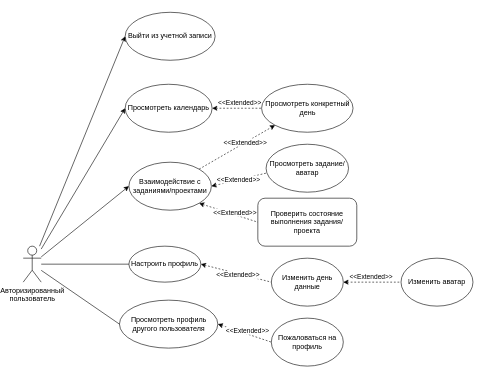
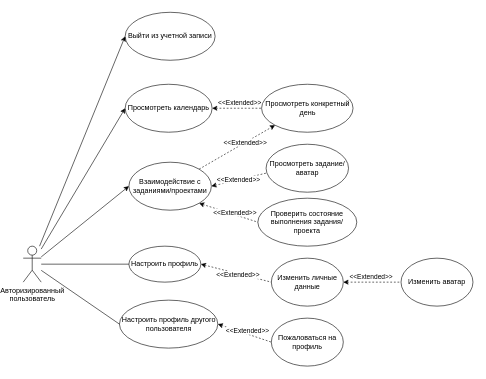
  <mxCell id="0" />
  <mxCell id="1" parent="0" />
  <mxCell id="2" value="Авторизированный&lt;div&gt;пользователь&lt;/div&gt;" style="shape=umlActor;verticalLabelPosition=bottom;verticalAlign=top;html=1;outlineConnect=0;" vertex="1" parent="1"><mxGeometry x="20" y="410" width="30" height="60" as="geometry" /></mxCell>
  <mxCell id="3" value="Выйти из учетной записи" style="ellipse;whiteSpace=wrap;html=1;" vertex="1" parent="1"><mxGeometry x="190" y="20" width="150" height="80" as="geometry" /></mxCell>
  <mxCell id="4" value="" style="edgeStyle=orthogonalEdgeStyle;rounded=0;orthogonalLoop=1;jettySize=auto;html=1;startArrow=classic;startFill=1;endArrow=none;endFill=0;dashed=1;" edge="1" parent="1" source="6" target="7"><mxGeometry relative="1" as="geometry" /></mxCell>
  <mxCell id="5" value="&amp;lt;&amp;lt;Extended&amp;gt;&amp;gt;" style="edgeLabel;html=1;align=center;verticalAlign=middle;resizable=0;points=[];" vertex="1" connectable="0" parent="4"><mxGeometry x="0.153" y="-2" relative="1" as="geometry"><mxPoint x="-3" y="-12" as="offset" /></mxGeometry></mxCell>
  <mxCell id="6" value="Просмотреть календарь" style="ellipse;whiteSpace=wrap;html=1;" vertex="1" parent="1"><mxGeometry x="190" y="140" width="145" height="80" as="geometry" /></mxCell>
  <mxCell id="7" value="Просмотреть конкретный день" style="ellipse;whiteSpace=wrap;html=1;" vertex="1" parent="1"><mxGeometry x="417.5" y="140" width="152.5" height="80" as="geometry" /></mxCell>
  <mxCell id="8" value="Взаимодействие с заданиями/проектами" style="ellipse;whiteSpace=wrap;html=1;" vertex="1" parent="1"><mxGeometry x="196.25" y="270" width="137.5" height="80" as="geometry" /></mxCell>
  <mxCell id="9" value="" style="endArrow=classic;html=1;rounded=0;entryX=0;entryY=1;entryDx=0;entryDy=0;exitX=1;exitY=0;exitDx=0;exitDy=0;dashed=1;startArrow=none;startFill=0;endFill=1;" edge="1" parent="1" source="8" target="7"><mxGeometry width="50" height="50" relative="1" as="geometry"><mxPoint x="320" y="350" as="sourcePoint" /><mxPoint x="370" y="300" as="targetPoint" /></mxGeometry></mxCell>
  <mxCell id="10" value="&amp;lt;&amp;lt;Extended&amp;gt;&amp;gt;" style="edgeLabel;html=1;align=center;verticalAlign=middle;resizable=0;points=[];" vertex="1" connectable="0" parent="9"><mxGeometry x="0.21" y="1" relative="1" as="geometry"><mxPoint as="offset" /></mxGeometry></mxCell>
  <mxCell id="11" value="Просмотреть задание/аватар" style="ellipse;whiteSpace=wrap;html=1;" vertex="1" parent="1"><mxGeometry x="425" y="240" width="137.5" height="80" as="geometry" /></mxCell>
- <mxCell id="12" value="Проверить состояние выполнения задания/проекта" style="whiteSpace=wrap;html=1;rounded=1;" vertex="1" parent="1"><mxGeometry x="411.25" y="330" width="165" height="80" as="geometry" /></mxCell>
+ <mxCell id="12" value="Проверить состояние выполнения задания/проекта" style="ellipse;whiteSpace=wrap;html=1;" vertex="1" parent="1"><mxGeometry x="411.25" y="330" width="165" height="80" as="geometry" /></mxCell>
  <mxCell id="13" value="" style="endArrow=none;html=1;rounded=0;entryX=0;entryY=0.5;entryDx=0;entryDy=0;exitX=1;exitY=1;exitDx=0;exitDy=0;startArrow=classic;startFill=1;dashed=1;" edge="1" parent="1" source="8" target="12"><mxGeometry width="50" height="50" relative="1" as="geometry"><mxPoint x="320" y="350" as="sourcePoint" /><mxPoint x="370" y="300" as="targetPoint" /></mxGeometry></mxCell>
  <mxCell id="14" value="&amp;lt;&amp;lt;Extended&amp;gt;&amp;gt;" style="edgeLabel;html=1;align=center;verticalAlign=middle;resizable=0;points=[];" vertex="1" connectable="0" parent="13"><mxGeometry x="0.186" y="4" relative="1" as="geometry"><mxPoint as="offset" /></mxGeometry></mxCell>
  <mxCell id="15" value="" style="endArrow=none;html=1;rounded=0;entryX=0.015;entryY=0.597;entryDx=0;entryDy=0;entryPerimeter=0;exitX=1;exitY=0.5;exitDx=0;exitDy=0;dashed=1;startArrow=classic;startFill=1;" edge="1" parent="1" source="8" target="11"><mxGeometry width="50" height="50" relative="1" as="geometry"><mxPoint x="320" y="350" as="sourcePoint" /><mxPoint x="370" y="300" as="targetPoint" /></mxGeometry></mxCell>
  <mxCell id="16" value="&amp;lt;&amp;lt;Extended&amp;gt;&amp;gt;" style="edgeLabel;html=1;align=center;verticalAlign=middle;resizable=0;points=[];" vertex="1" connectable="0" parent="15"><mxGeometry x="-0.036" y="1" relative="1" as="geometry"><mxPoint as="offset" /></mxGeometry></mxCell>
  <mxCell id="17" value="" style="endArrow=classic;html=1;rounded=0;entryX=0;entryY=0.5;entryDx=0;entryDy=0;endFill=1;" edge="1" parent="1" source="2" target="3"><mxGeometry width="50" height="50" relative="1" as="geometry"><mxPoint x="90" y="240" as="sourcePoint" /><mxPoint x="140" y="190" as="targetPoint" /></mxGeometry></mxCell>
  <mxCell id="18" value="" style="endArrow=classic;html=1;rounded=0;entryX=0;entryY=0.5;entryDx=0;entryDy=0;endFill=1;" edge="1" parent="1" source="2" target="6"><mxGeometry width="50" height="50" relative="1" as="geometry"><mxPoint x="320" y="350" as="sourcePoint" /><mxPoint x="370" y="300" as="targetPoint" /></mxGeometry></mxCell>
  <mxCell id="19" value="" style="endArrow=classic;html=1;rounded=0;entryX=0;entryY=0.5;entryDx=0;entryDy=0;endFill=1;" edge="1" parent="1" source="2" target="8"><mxGeometry width="50" height="50" relative="1" as="geometry"><mxPoint x="320" y="350" as="sourcePoint" /><mxPoint x="370" y="300" as="targetPoint" /></mxGeometry></mxCell>
  <mxCell id="20" value="Настроить профиль" style="ellipse;whiteSpace=wrap;html=1;" vertex="1" parent="1"><mxGeometry x="196.25" y="410" width="120" height="60" as="geometry" /></mxCell>
- <mxCell id="21" value="Просмотреть профиль другого пользователя" style="ellipse;whiteSpace=wrap;html=1;" vertex="1" parent="1"><mxGeometry x="180.5" y="500" width="164" height="80" as="geometry" /></mxCell>
+ <mxCell id="21" value="Настроить профиль другого пользователя" style="ellipse;whiteSpace=wrap;html=1;" vertex="1" parent="1"><mxGeometry x="180.5" y="500" width="164" height="80" as="geometry" /></mxCell>
  <mxCell id="22" value="" style="endArrow=none;html=1;rounded=0;entryX=0;entryY=0.5;entryDx=0;entryDy=0;" edge="1" parent="1" source="2" target="20"><mxGeometry width="50" height="50" relative="1" as="geometry"><mxPoint x="50" y="490" as="sourcePoint" /><mxPoint x="100" y="440" as="targetPoint" /></mxGeometry></mxCell>
  <mxCell id="23" value="" style="endArrow=none;html=1;rounded=0;entryX=0;entryY=0.5;entryDx=0;entryDy=0;" edge="1" parent="1" source="2" target="21"><mxGeometry width="50" height="50" relative="1" as="geometry"><mxPoint x="320" y="350" as="sourcePoint" /><mxPoint x="370" y="300" as="targetPoint" /></mxGeometry></mxCell>
  <mxCell id="24" value="" style="edgeStyle=orthogonalEdgeStyle;rounded=0;orthogonalLoop=1;jettySize=auto;html=1;dashed=1;endArrow=none;endFill=0;startArrow=classic;startFill=1;" edge="1" parent="1" source="26" target="29"><mxGeometry relative="1" as="geometry" /></mxCell>
  <mxCell id="25" value="&amp;lt;&amp;lt;Extended&amp;gt;&amp;gt;" style="edgeLabel;html=1;align=center;verticalAlign=middle;resizable=0;points=[];" vertex="1" connectable="0" parent="24"><mxGeometry x="-0.135" y="-2" relative="1" as="geometry"><mxPoint x="4" y="-12" as="offset" /></mxGeometry></mxCell>
- <mxCell id="26" value="Изменить день данные" style="ellipse;whiteSpace=wrap;html=1;" vertex="1" parent="1"><mxGeometry x="433.75" y="430" width="120" height="80" as="geometry" /></mxCell>
+ <mxCell id="26" value="Изменить личные данные" style="ellipse;whiteSpace=wrap;html=1;" vertex="1" parent="1"><mxGeometry x="433.75" y="430" width="120" height="80" as="geometry" /></mxCell>
  <mxCell id="27" value="" style="endArrow=none;html=1;rounded=0;entryX=0;entryY=0.5;entryDx=0;entryDy=0;exitX=1;exitY=0.5;exitDx=0;exitDy=0;dashed=1;startArrow=classic;startFill=1;" edge="1" parent="1" source="20" target="26"><mxGeometry width="50" height="50" relative="1" as="geometry"><mxPoint x="220" y="430" as="sourcePoint" /><mxPoint x="270" y="380" as="targetPoint" /></mxGeometry></mxCell>
  <mxCell id="28" value="&amp;lt;&amp;lt;Extended&amp;gt;&amp;gt;" style="edgeLabel;html=1;align=center;verticalAlign=middle;resizable=0;points=[];" vertex="1" connectable="0" parent="27"><mxGeometry x="0.051" y="-2" relative="1" as="geometry"><mxPoint as="offset" /></mxGeometry></mxCell>
  <mxCell id="29" value="Изменить аватар" style="ellipse;whiteSpace=wrap;html=1;" vertex="1" parent="1"><mxGeometry x="650" y="430" width="120" height="80" as="geometry" /></mxCell>
  <mxCell id="30" value="Пожаловаться на профиль" style="ellipse;whiteSpace=wrap;html=1;" vertex="1" parent="1"><mxGeometry x="433.75" y="530" width="120" height="80" as="geometry" /></mxCell>
  <mxCell id="31" value="" style="endArrow=none;html=1;rounded=0;entryX=0;entryY=0.5;entryDx=0;entryDy=0;exitX=1;exitY=0.5;exitDx=0;exitDy=0;startArrow=classic;startFill=1;dashed=1;" edge="1" parent="1" source="21" target="30"><mxGeometry width="50" height="50" relative="1" as="geometry"><mxPoint x="220" y="430" as="sourcePoint" /><mxPoint x="270" y="380" as="targetPoint" /></mxGeometry></mxCell>
  <mxCell id="32" value="&amp;lt;&amp;lt;Extended&amp;gt;&amp;gt;" style="edgeLabel;html=1;align=center;verticalAlign=middle;resizable=0;points=[];" vertex="1" connectable="0" parent="31"><mxGeometry x="0.086" y="-4" relative="1" as="geometry"><mxPoint x="2" y="-10" as="offset" /></mxGeometry></mxCell>
